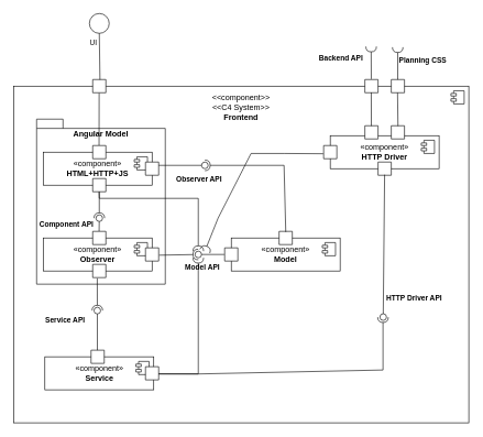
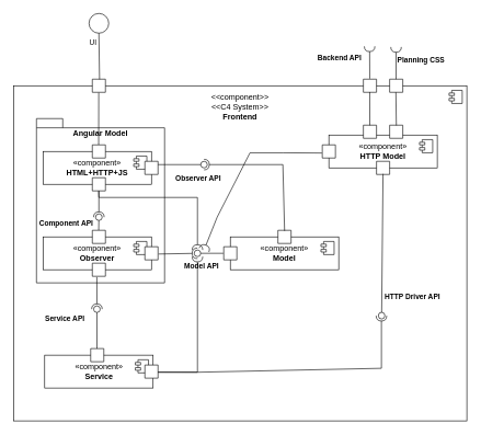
  <mxCell id="0" />
  <mxCell id="1" parent="0" />
  <mxCell id="2" value="&amp;lt;&amp;lt;component&amp;gt;&amp;gt;&lt;div&gt;&amp;lt;&amp;lt;C4 System&amp;gt;&amp;gt;&lt;br&gt;&lt;b&gt;Frontend&lt;/b&gt;&lt;/div&gt;&lt;div&gt;&lt;b&gt;&lt;br&gt;&lt;/b&gt;&lt;/div&gt;&lt;div&gt;&lt;b&gt;&lt;br&gt;&lt;/b&gt;&lt;/div&gt;&lt;div&gt;&lt;b&gt;&lt;br&gt;&lt;/b&gt;&lt;/div&gt;&lt;div&gt;&lt;b&gt;&lt;br&gt;&lt;/b&gt;&lt;/div&gt;&lt;div&gt;&lt;b&gt;&lt;br&gt;&lt;/b&gt;&lt;/div&gt;&lt;div&gt;&lt;b&gt;&lt;br&gt;&lt;/b&gt;&lt;/div&gt;&lt;div&gt;&lt;b&gt;&lt;br&gt;&lt;/b&gt;&lt;/div&gt;&lt;div&gt;&lt;b&gt;&lt;br&gt;&lt;/b&gt;&lt;/div&gt;&lt;div&gt;&lt;b&gt;&lt;br&gt;&lt;/b&gt;&lt;/div&gt;&lt;div&gt;&lt;b&gt;&lt;br&gt;&lt;/b&gt;&lt;/div&gt;&lt;div&gt;&lt;b&gt;&lt;br&gt;&lt;/b&gt;&lt;/div&gt;&lt;div&gt;&lt;b&gt;&lt;br&gt;&lt;/b&gt;&lt;/div&gt;&lt;div&gt;&lt;b&gt;&lt;br&gt;&lt;/b&gt;&lt;/div&gt;&lt;div&gt;&lt;b&gt;&lt;br&gt;&lt;/b&gt;&lt;/div&gt;&lt;div&gt;&lt;b&gt;&lt;br&gt;&lt;/b&gt;&lt;/div&gt;&lt;div&gt;&lt;b&gt;&lt;br&gt;&lt;/b&gt;&lt;/div&gt;&lt;div&gt;&lt;b&gt;&lt;br&gt;&lt;/b&gt;&lt;/div&gt;&lt;div&gt;&lt;b&gt;&lt;br&gt;&lt;/b&gt;&lt;/div&gt;&lt;div&gt;&lt;b&gt;&lt;br&gt;&lt;/b&gt;&lt;/div&gt;&lt;div&gt;&lt;b&gt;&lt;br&gt;&lt;/b&gt;&lt;/div&gt;&lt;div&gt;&lt;b&gt;&lt;br&gt;&lt;/b&gt;&lt;/div&gt;&lt;div&gt;&lt;b&gt;&lt;br&gt;&lt;/b&gt;&lt;/div&gt;&lt;div&gt;&lt;b&gt;&lt;br&gt;&lt;/b&gt;&lt;/div&gt;&lt;div&gt;&lt;b&gt;&lt;br&gt;&lt;/b&gt;&lt;/div&gt;&lt;div&gt;&lt;b&gt;&lt;br&gt;&lt;/b&gt;&lt;/div&gt;&lt;div&gt;&lt;b&gt;&lt;br&gt;&lt;/b&gt;&lt;/div&gt;&lt;div&gt;&lt;b&gt;&lt;br&gt;&lt;/b&gt;&lt;/div&gt;&lt;div&gt;&lt;b&gt;&lt;br&gt;&lt;/b&gt;&lt;/div&gt;&lt;div&gt;&lt;b&gt;&lt;br&gt;&lt;/b&gt;&lt;/div&gt;&lt;div&gt;&lt;b&gt;&lt;br&gt;&lt;/b&gt;&lt;/div&gt;&lt;div&gt;&lt;br&gt;&lt;/div&gt;" style="html=1;dropTarget=0;whiteSpace=wrap;" parent="1" vertex="1"><mxGeometry x="20" y="130" width="690" height="510" as="geometry" /></mxCell>
  <mxCell id="3" value="" style="shape=module;jettyWidth=8;jettyHeight=4;" parent="2" vertex="1"><mxGeometry x="1" width="20" height="20" relative="1" as="geometry"><mxPoint x="-27" y="7" as="offset" /></mxGeometry></mxCell>
  <mxCell id="4" value="" style="verticalLabelPosition=bottom;verticalAlign=top;html=1;shape=mxgraph.basic.rect;fillColor2=none;strokeWidth=1;size=20;indent=5;" parent="1" vertex="1"><mxGeometry x="140" y="120" width="20" height="20" as="geometry" /></mxCell>
  <mxCell id="5" value="" style="ellipse;whiteSpace=wrap;html=1;aspect=fixed;" parent="1" vertex="1"><mxGeometry x="135" y="20" width="30" height="30" as="geometry" /></mxCell>
  <mxCell id="6" value="" style="endArrow=none;html=1;rounded=0;entryX=0.5;entryY=1;entryDx=0;entryDy=0;exitX=0.55;exitY=0.011;exitDx=0;exitDy=0;exitPerimeter=0;" parent="1" source="4" target="5" edge="1"><mxGeometry width="50" height="50" relative="1" as="geometry"><mxPoint x="120" y="130" as="sourcePoint" /><mxPoint x="170" y="80" as="targetPoint" /></mxGeometry></mxCell>
  <mxCell id="7" value="UI" style="edgeLabel;html=1;align=center;verticalAlign=middle;resizable=0;points=[];" parent="6" vertex="1" connectable="0"><mxGeometry x="0.73" y="1" relative="1" as="geometry"><mxPoint x="-9" y="4" as="offset" /></mxGeometry></mxCell>
  <mxCell id="8" value="Angular Model&lt;div&gt;&lt;br&gt;&lt;/div&gt;&lt;div&gt;&lt;br&gt;&lt;/div&gt;&lt;div&gt;&lt;br&gt;&lt;/div&gt;&lt;div&gt;&lt;br&gt;&lt;/div&gt;&lt;div&gt;&lt;br&gt;&lt;/div&gt;&lt;div&gt;&lt;br&gt;&lt;/div&gt;&lt;div&gt;&lt;br&gt;&lt;/div&gt;&lt;div&gt;&lt;br&gt;&lt;/div&gt;&lt;div&gt;&lt;br&gt;&lt;/div&gt;&lt;div&gt;&lt;br&gt;&lt;/div&gt;&lt;div&gt;&lt;br&gt;&lt;/div&gt;&lt;div&gt;&lt;br&gt;&lt;/div&gt;&lt;div&gt;&lt;br&gt;&lt;/div&gt;&lt;div&gt;&lt;br&gt;&lt;/div&gt;&lt;div&gt;&lt;br&gt;&lt;/div&gt;" style="shape=folder;fontStyle=1;spacingTop=10;tabWidth=40;tabHeight=14;tabPosition=left;html=1;whiteSpace=wrap;" vertex="1" parent="1"><mxGeometry x="55" y="180" width="195" height="250" as="geometry" /></mxCell>
  <mxCell id="9" value="«component»&lt;br&gt;&lt;div&gt;&lt;b&gt;HTML+HTTP+JS&lt;/b&gt;&lt;/div&gt;" style="html=1;dropTarget=0;whiteSpace=wrap;" vertex="1" parent="1"><mxGeometry x="65" y="230" width="165" height="50" as="geometry" /></mxCell>
  <mxCell id="10" value="" style="shape=module;jettyWidth=8;jettyHeight=4;" vertex="1" parent="9"><mxGeometry x="1" width="20" height="20" relative="1" as="geometry"><mxPoint x="-27" y="7" as="offset" /></mxGeometry></mxCell>
  <mxCell id="11" value="" style="verticalLabelPosition=bottom;verticalAlign=top;html=1;shape=mxgraph.basic.rect;fillColor2=none;strokeWidth=1;size=20;indent=5;" vertex="1" parent="1"><mxGeometry x="140" y="220" width="20" height="20" as="geometry" /></mxCell>
  <mxCell id="12" value="" style="endArrow=none;html=1;rounded=0;exitX=0.481;exitY=-0.015;exitDx=0;exitDy=0;exitPerimeter=0;entryX=0.488;entryY=1.026;entryDx=0;entryDy=0;entryPerimeter=0;" parent="1" source="11" target="4" edge="1"><mxGeometry width="50" height="50" relative="1" as="geometry"><mxPoint x="149.76" y="160.3" as="sourcePoint" /><mxPoint x="260" y="170" as="targetPoint" /></mxGeometry></mxCell>
  <mxCell id="13" value="" style="verticalLabelPosition=bottom;verticalAlign=top;html=1;shape=mxgraph.basic.rect;fillColor2=none;strokeWidth=1;size=20;indent=5;" vertex="1" parent="1"><mxGeometry x="140" y="270" width="20" height="20" as="geometry" /></mxCell>
  <mxCell id="14" value="«component»&lt;br&gt;&lt;div&gt;&lt;b&gt;Observer&lt;/b&gt;&lt;/div&gt;" style="html=1;dropTarget=0;whiteSpace=wrap;" vertex="1" parent="1"><mxGeometry x="65" y="360" width="165" height="50" as="geometry" /></mxCell>
  <mxCell id="15" value="" style="shape=module;jettyWidth=8;jettyHeight=4;" vertex="1" parent="14"><mxGeometry x="1" width="20" height="20" relative="1" as="geometry"><mxPoint x="-27" y="7" as="offset" /></mxGeometry></mxCell>
  <mxCell id="16" value="" style="verticalLabelPosition=bottom;verticalAlign=top;html=1;shape=mxgraph.basic.rect;fillColor2=none;strokeWidth=1;size=20;indent=5;" vertex="1" parent="1"><mxGeometry x="220" y="245" width="20" height="20" as="geometry" /></mxCell>
  <mxCell id="17" value="" style="verticalLabelPosition=bottom;verticalAlign=top;html=1;shape=mxgraph.basic.rect;fillColor2=none;strokeWidth=1;size=20;indent=5;" vertex="1" parent="1"><mxGeometry x="140" y="350" width="20" height="20" as="geometry" /></mxCell>
  <mxCell id="18" value="" style="verticalLabelPosition=bottom;verticalAlign=top;html=1;shape=mxgraph.basic.rect;fillColor2=none;strokeWidth=1;size=0;indent=5;" vertex="1" parent="1"><mxGeometry x="140" y="400" width="20" height="20" as="geometry" /></mxCell>
  <mxCell id="19" value="" style="verticalLabelPosition=bottom;verticalAlign=top;html=1;shape=mxgraph.basic.rect;fillColor2=none;strokeWidth=1;size=20;indent=5;" vertex="1" parent="1"><mxGeometry x="220" y="375" width="20" height="20" as="geometry" /></mxCell>
  <mxCell id="20" value="«component»&lt;br&gt;&lt;div&gt;&lt;b&gt;Model&lt;/b&gt;&lt;span style=&quot;color: rgba(0, 0, 0, 0); font-family: monospace; font-size: 0px; text-align: start; text-wrap: nowrap; background-color: initial;&quot;&gt;%3CmxGraphModel%3E%3Croot%3E%3CmxCell%20id%3D%220%22%2F%3E%3CmxCell%20id%3D%221%22%20parent%3D%220%22%2F%3E%3CmxCell%20id%3D%222%22%20value%3D%22%C2%ABcomponent%C2%BB%26lt%3Bbr%26gt%3B%26lt%3Bdiv%26gt%3B%26lt%3Bb%26gt%3BHTML%2BCSS%2BJS%26lt%3B%2Fb%26gt%3B%26lt%3B%2Fdiv%26gt%3B%22%20style%3D%22html%3D1%3BdropTarget%3D0%3BwhiteSpace%3Dwrap%3B%22%20vertex%3D%221%22%20parent%3D%221%22%3E%3CmxGeometry%20x%3D%22265%22%20y%3D%22380%22%20width%3D%22165%22%20height%3D%2250%22%20as%3D%22geometry%22%2F%3E%3C%2FmxCell%3E%3CmxCell%20id%3D%223%22%20value%3D%22%22%20style%3D%22shape%3Dmodule%3BjettyWidth%3D8%3BjettyHeight%3D4%3B%22%20vertex%3D%221%22%20parent%3D%222%22%3E%3CmxGeometry%20x%3D%221%22%20width%3D%2220%22%20height%3D%2220%22%20relative%3D%221%22%20as%3D%22geometry%22%3E%3CmxPoint%20x%3D%22-27%22%20y%3D%227%22%20as%3D%22offset%22%2F%3E%3C%2FmxGeometry%3E%3C%2FmxCell%3E%3C%2Froot%3E%3C%2FmxGraphModel%3E&lt;/span&gt;&lt;span style=&quot;color: rgba(0, 0, 0, 0); font-family: monospace; font-size: 0px; text-align: start; text-wrap: nowrap; background-color: initial;&quot;&gt;%3CmxGraphModel%3E%3Croot%3E%3CmxCell%20id%3D%220%22%2F%3E%3CmxCell%20id%3D%221%22%20parent%3D%220%22%2F%3E%3CmxCell%20id%3D%222%22%20value%3D%22%C2%ABcomponent%C2%BB%26lt%3Bbr%26gt%3B%26lt%3Bdiv%26gt%3B%26lt%3Bb%26gt%3BHTML%2BCSS%2BJS%26lt%3B%2Fb%26gt%3B%26lt%3B%2Fdiv%26gt%3B%22%20style%3D%22html%3D1%3BdropTarget%3D0%3BwhiteSpace%3Dwrap%3B%22%20vertex%3D%221%22%20parent%3D%221%22%3E%3CmxGeometry%20x%3D%22265%22%20y%3D%22380%22%20width%3D%22165%22%20height%3D%2250%22%20as%3D%22geometry%22%2F%3E%3C%2FmxCell%3E%3CmxCell%20id%3D%223%22%20value%3D%22%22%20style%3D%22shape%3Dmodule%3BjettyWidth%3D8%3BjettyHeight%3D4%3B%22%20vertex%3D%221%22%20parent%3D%222%22%3E%3CmxGeometry%20x%3D%221%22%20width%3D%2220%22%20height%3D%2220%22%20relative%3D%221%22%20as%3D%22geometry%22%3E%3CmxPoint%20x%3D%22-27%22%20y%3D%227%22%20as%3D%22offset%22%2F%3E%3C%2FmxGeometry%3E%3C%2FmxCell%3E%3C%2Froot%3E%3C%2FmxGraphModel%3E&lt;/span&gt;&lt;/div&gt;" style="html=1;dropTarget=0;whiteSpace=wrap;" vertex="1" parent="1"><mxGeometry x="350" y="360" width="165" height="50" as="geometry" /></mxCell>
  <mxCell id="21" value="" style="shape=module;jettyWidth=8;jettyHeight=4;" vertex="1" parent="20"><mxGeometry x="1" width="20" height="20" relative="1" as="geometry"><mxPoint x="-27" y="7" as="offset" /></mxGeometry></mxCell>
  <mxCell id="22" value="«component»&lt;br&gt;&lt;div&gt;&lt;b&gt;Service&lt;/b&gt;&lt;span style=&quot;color: rgba(0, 0, 0, 0); font-family: monospace; font-size: 0px; text-align: start; text-wrap: nowrap; background-color: initial;&quot;&gt;%3CmxGraphModel%3E%3Croot%3E%3CmxCell%20id%3D%220%22%2F%3E%3CmxCell%20id%3D%221%22%20parent%3D%220%22%2F%3E%3CmxCell%20id%3D%222%22%20value%3D%22%C2%ABcomponent%C2%BB%26lt%3Bbr%26gt%3B%26lt%3Bdiv%26gt%3B%26lt%3Bb%26gt%3BHTML%2BCSS%2BJS%26lt%3B%2Fb%26gt%3B%26lt%3B%2Fdiv%26gt%3B%22%20style%3D%22html%3D1%3BdropTarget%3D0%3BwhiteSpace%3Dwrap%3B%22%20vertex%3D%221%22%20parent%3D%221%22%3E%3CmxGeometry%20x%3D%22265%22%20y%3D%22380%22%20width%3D%22165%22%20height%3D%2250%22%20as%3D%22geometry%22%2F%3E%3C%2FmxCell%3E%3CmxCell%20id%3D%223%22%20value%3D%22%22%20style%3D%22shape%3Dmodule%3BjettyWidth%3D8%3BjettyHeight%3D4%3B%22%20vertex%3D%221%22%20parent%3D%222%22%3E%3CmxGeometry%20x%3D%221%22%20width%3D%2220%22%20height%3D%2220%22%20relative%3D%221%22%20as%3D%22geometry%22%3E%3CmxPoint%20x%3D%22-27%22%20y%3D%227%22%20as%3D%22offset%22%2F%3E%3C%2FmxGeometry%3E%3C%2FmxCell%3E%3C%2Froot%3E%3C%2FmxGraphModel%3E&lt;/span&gt;&lt;/div&gt;" style="html=1;dropTarget=0;whiteSpace=wrap;" vertex="1" parent="1"><mxGeometry x="67.5" y="540" width="165" height="50" as="geometry" /></mxCell>
  <mxCell id="23" value="" style="shape=module;jettyWidth=8;jettyHeight=4;" vertex="1" parent="22"><mxGeometry x="1" width="20" height="20" relative="1" as="geometry"><mxPoint x="-27" y="7" as="offset" /></mxGeometry></mxCell>
- <mxCell id="24" value="«component»&lt;br&gt;&lt;div&gt;&lt;b&gt;HTTP Driver&lt;/b&gt;&lt;/div&gt;" style="html=1;dropTarget=0;whiteSpace=wrap;" vertex="1" parent="1"><mxGeometry x="500" y="205" width="165" height="50" as="geometry" /></mxCell>
+ <mxCell id="24" value="«component»&lt;br&gt;&lt;div&gt;&lt;b&gt;HTTP Model&lt;/b&gt;&lt;/div&gt;" style="html=1;dropTarget=0;whiteSpace=wrap;" vertex="1" parent="1"><mxGeometry x="500" y="205" width="165" height="50" as="geometry" /></mxCell>
  <mxCell id="25" value="" style="shape=module;jettyWidth=8;jettyHeight=4;" vertex="1" parent="24"><mxGeometry x="1" width="20" height="20" relative="1" as="geometry"><mxPoint x="-27" y="7" as="offset" /></mxGeometry></mxCell>
  <mxCell id="26" value="" style="verticalLabelPosition=bottom;verticalAlign=top;html=1;shape=mxgraph.basic.rect;fillColor2=none;strokeWidth=1;size=20;indent=5;" vertex="1" parent="1"><mxGeometry x="340" y="375" width="20" height="20" as="geometry" /></mxCell>
  <mxCell id="27" value="" style="verticalLabelPosition=bottom;verticalAlign=top;html=1;shape=mxgraph.basic.rect;fillColor2=none;strokeWidth=1;size=20;indent=5;" vertex="1" parent="1"><mxGeometry x="422.5" y="350" width="20" height="20" as="geometry" /></mxCell>
  <mxCell id="28" value="" style="verticalLabelPosition=bottom;verticalAlign=top;html=1;shape=mxgraph.basic.rect;fillColor2=none;strokeWidth=1;size=0;indent=5;" vertex="1" parent="1"><mxGeometry x="137.5" y="530" width="20" height="20" as="geometry" /></mxCell>
  <mxCell id="29" value="" style="verticalLabelPosition=bottom;verticalAlign=top;html=1;shape=mxgraph.basic.rect;fillColor2=none;strokeWidth=1;size=20;indent=5;" vertex="1" parent="1"><mxGeometry x="220" y="555" width="20" height="20" as="geometry" /></mxCell>
  <mxCell id="30" value="" style="verticalLabelPosition=bottom;verticalAlign=top;html=1;shape=mxgraph.basic.rect;fillColor2=none;strokeWidth=1;size=20;indent=5;" vertex="1" parent="1"><mxGeometry x="572.5" y="245" width="20" height="20" as="geometry" /></mxCell>
  <mxCell id="31" value="" style="verticalLabelPosition=bottom;verticalAlign=top;html=1;shape=mxgraph.basic.rect;fillColor2=none;strokeWidth=1;size=20;indent=5;" vertex="1" parent="1"><mxGeometry x="490" y="220" width="20" height="20" as="geometry" /></mxCell>
  <mxCell id="32" value="" style="verticalLabelPosition=bottom;verticalAlign=top;html=1;shape=mxgraph.basic.rect;fillColor2=none;strokeWidth=1;size=10;indent=5;" vertex="1" parent="1"><mxGeometry x="552.5" y="190" width="20" height="20" as="geometry" /></mxCell>
  <mxCell id="33" value="" style="verticalLabelPosition=bottom;verticalAlign=top;html=1;shape=mxgraph.basic.rect;fillColor2=none;strokeWidth=1;size=20;indent=5;" vertex="1" parent="1"><mxGeometry x="592.5" y="190" width="20" height="20" as="geometry" /></mxCell>
  <mxCell id="34" value="" style="rounded=0;orthogonalLoop=1;jettySize=auto;html=1;endArrow=halfCircle;endFill=0;endSize=6;strokeWidth=1;sketch=0;exitX=0.505;exitY=0.046;exitDx=0;exitDy=0;exitPerimeter=0;" edge="1" parent="1" source="27"><mxGeometry relative="1" as="geometry"><mxPoint x="310" y="335" as="sourcePoint" /><mxPoint x="310" y="250" as="targetPoint" /><Array as="points"><mxPoint x="430" y="250" /></Array></mxGeometry></mxCell>
  <mxCell id="35" value="" style="rounded=0;orthogonalLoop=1;jettySize=auto;html=1;endArrow=oval;endFill=0;sketch=0;sourcePerimeterSpacing=0;targetPerimeterSpacing=0;endSize=10;exitX=1;exitY=0.25;exitDx=0;exitDy=0;exitPerimeter=0;" edge="1" parent="1" source="16"><mxGeometry relative="1" as="geometry"><mxPoint x="270" y="335" as="sourcePoint" /><mxPoint x="310" y="250" as="targetPoint" /></mxGeometry></mxCell>
  <mxCell id="36" value="&lt;b&gt;Observer API&lt;/b&gt;" style="edgeLabel;html=1;align=center;verticalAlign=middle;resizable=0;points=[];" vertex="1" connectable="0" parent="35"><mxGeometry x="0.725" y="-1" relative="1" as="geometry"><mxPoint y="19" as="offset" /></mxGeometry></mxCell>
  <mxCell id="37" value="" style="ellipse;whiteSpace=wrap;html=1;align=center;aspect=fixed;fillColor=none;strokeColor=none;resizable=0;perimeter=centerPerimeter;rotatable=0;allowArrows=0;points=[];outlineConnect=1;" vertex="1" parent="1"><mxGeometry x="285" y="330" width="10" height="10" as="geometry" /></mxCell>
  <mxCell id="38" value="" style="rounded=0;orthogonalLoop=1;jettySize=auto;html=1;endArrow=oval;endFill=0;sketch=0;sourcePerimeterSpacing=0;targetPerimeterSpacing=0;endSize=10;exitX=-0.029;exitY=0.5;exitDx=0;exitDy=0;exitPerimeter=0;" edge="1" parent="1" source="26"><mxGeometry relative="1" as="geometry"><mxPoint x="250" y="359.29" as="sourcePoint" /><mxPoint x="300" y="385" as="targetPoint" /></mxGeometry></mxCell>
  <mxCell id="39" value="&lt;b&gt;Model API&lt;/b&gt;" style="edgeLabel;html=1;align=center;verticalAlign=middle;resizable=0;points=[];" vertex="1" connectable="0" parent="38"><mxGeometry x="0.725" y="-1" relative="1" as="geometry"><mxPoint y="19" as="offset" /></mxGeometry></mxCell>
  <mxCell id="40" value="" style="rounded=0;orthogonalLoop=1;jettySize=auto;html=1;endArrow=halfCircle;endFill=0;endSize=6;strokeWidth=1;sketch=0;exitX=0.481;exitY=1.013;exitDx=0;exitDy=0;exitPerimeter=0;" edge="1" parent="1" source="13"><mxGeometry relative="1" as="geometry"><mxPoint x="443" y="361" as="sourcePoint" /><mxPoint x="300" y="380" as="targetPoint" /><Array as="points"><mxPoint x="150" y="300" /><mxPoint x="300" y="300" /></Array></mxGeometry></mxCell>
  <mxCell id="41" value="" style="rounded=0;orthogonalLoop=1;jettySize=auto;html=1;endArrow=halfCircle;endFill=0;endSize=6;strokeWidth=1;sketch=0;exitX=1.038;exitY=0.555;exitDx=0;exitDy=0;exitPerimeter=0;" edge="1" parent="1" source="19"><mxGeometry relative="1" as="geometry"><mxPoint x="203" y="460.5" as="sourcePoint" /><mxPoint x="300" y="385" as="targetPoint" /><Array as="points" /></mxGeometry></mxCell>
  <mxCell id="42" value="" style="rounded=0;orthogonalLoop=1;jettySize=auto;html=1;endArrow=halfCircle;endFill=0;endSize=6;strokeWidth=1;sketch=0;exitX=0.995;exitY=0.543;exitDx=0;exitDy=0;exitPerimeter=0;" edge="1" parent="1" source="29"><mxGeometry relative="1" as="geometry"><mxPoint x="443" y="361" as="sourcePoint" /><mxPoint x="300" y="390" as="targetPoint" /><Array as="points"><mxPoint x="300" y="566" /></Array></mxGeometry></mxCell>
  <mxCell id="43" value="" style="rounded=0;orthogonalLoop=1;jettySize=auto;html=1;endArrow=oval;endFill=0;sketch=0;sourcePerimeterSpacing=0;targetPerimeterSpacing=0;endSize=10;exitX=0.485;exitY=-0.012;exitDx=0;exitDy=0;exitPerimeter=0;entryX=0.487;entryY=0.6;entryDx=0;entryDy=0;entryPerimeter=0;" edge="1" parent="1" source="17" target="8"><mxGeometry relative="1" as="geometry"><mxPoint x="165" y="384.7" as="sourcePoint" /><mxPoint x="126" y="384.7" as="targetPoint" /></mxGeometry></mxCell>
  <mxCell id="44" value="&lt;b&gt;Component API&lt;/b&gt;" style="edgeLabel;html=1;align=center;verticalAlign=middle;resizable=0;points=[];" vertex="1" connectable="0" parent="43"><mxGeometry x="0.725" y="-1" relative="1" as="geometry"><mxPoint x="-51" y="7" as="offset" /></mxGeometry></mxCell>
  <mxCell id="45" value="" style="rounded=0;orthogonalLoop=1;jettySize=auto;html=1;endArrow=halfCircle;endFill=0;endSize=6;strokeWidth=1;sketch=0;exitX=0.5;exitY=1;exitDx=0;exitDy=0;exitPerimeter=0;" edge="1" parent="1" source="13"><mxGeometry relative="1" as="geometry"><mxPoint x="443" y="361" as="sourcePoint" /><mxPoint x="150" y="330" as="targetPoint" /><Array as="points" /></mxGeometry></mxCell>
  <mxCell id="46" value="" style="rounded=0;orthogonalLoop=1;jettySize=auto;html=1;endArrow=oval;endFill=0;sketch=0;sourcePerimeterSpacing=0;targetPerimeterSpacing=0;endSize=10;exitX=0.485;exitY=-0.012;exitDx=0;exitDy=0;exitPerimeter=0;" edge="1" parent="1"><mxGeometry relative="1" as="geometry"><mxPoint x="147.08" y="530" as="sourcePoint" /><mxPoint x="147" y="470" as="targetPoint" /></mxGeometry></mxCell>
  <mxCell id="47" value="&lt;b&gt;Service API&lt;/b&gt;" style="edgeLabel;html=1;align=center;verticalAlign=middle;resizable=0;points=[];" vertex="1" connectable="0" parent="46"><mxGeometry x="0.725" y="-1" relative="1" as="geometry"><mxPoint x="-51" y="7" as="offset" /></mxGeometry></mxCell>
  <mxCell id="48" value="" style="rounded=0;orthogonalLoop=1;jettySize=auto;html=1;endArrow=halfCircle;endFill=0;endSize=6;strokeWidth=1;sketch=0;exitX=0.346;exitY=1.057;exitDx=0;exitDy=0;exitPerimeter=0;" edge="1" parent="1" source="18"><mxGeometry relative="1" as="geometry"><mxPoint x="147.08" y="470" as="sourcePoint" /><mxPoint x="147" y="470" as="targetPoint" /><Array as="points" /></mxGeometry></mxCell>
  <mxCell id="49" value="" style="rounded=0;orthogonalLoop=1;jettySize=auto;html=1;endArrow=halfCircle;endFill=0;endSize=6;strokeWidth=1;sketch=0;exitX=-0.03;exitY=0.62;exitDx=0;exitDy=0;exitPerimeter=0;" edge="1" parent="1" source="31"><mxGeometry relative="1" as="geometry"><mxPoint x="443" y="361" as="sourcePoint" /><mxPoint x="310" y="380" as="targetPoint" /><Array as="points"><mxPoint x="430" y="232" /><mxPoint x="380" y="232" /><mxPoint x="330" y="330" /></Array></mxGeometry></mxCell>
  <mxCell id="50" value="" style="rounded=0;orthogonalLoop=1;jettySize=auto;html=1;endArrow=oval;endFill=0;sketch=0;sourcePerimeterSpacing=0;targetPerimeterSpacing=0;endSize=10;exitX=0.496;exitY=0.958;exitDx=0;exitDy=0;exitPerimeter=0;entryX=0.812;entryY=0.686;entryDx=0;entryDy=0;entryPerimeter=0;" edge="1" parent="1" source="30" target="2"><mxGeometry relative="1" as="geometry"><mxPoint x="572.5" y="304.47" as="sourcePoint" /><mxPoint x="642.5" y="304.47" as="targetPoint" /></mxGeometry></mxCell>
  <mxCell id="51" value="&lt;b&gt;HTTP Driver API&lt;/b&gt;" style="edgeLabel;html=1;align=center;verticalAlign=middle;resizable=0;points=[];" vertex="1" connectable="0" parent="50"><mxGeometry x="0.725" y="-1" relative="1" as="geometry"><mxPoint x="47" as="offset" /></mxGeometry></mxCell>
  <mxCell id="52" value="" style="rounded=0;orthogonalLoop=1;jettySize=auto;html=1;endArrow=halfCircle;endFill=0;endSize=6;strokeWidth=1;sketch=0;exitX=0.995;exitY=0.543;exitDx=0;exitDy=0;exitPerimeter=0;" edge="1" parent="1"><mxGeometry relative="1" as="geometry"><mxPoint x="240" y="566" as="sourcePoint" /><mxPoint x="580" y="480" as="targetPoint" /><Array as="points"><mxPoint x="300" y="566" /><mxPoint x="580" y="560" /></Array></mxGeometry></mxCell>
  <mxCell id="53" value="" style="verticalLabelPosition=bottom;verticalAlign=top;html=1;shape=mxgraph.basic.rect;fillColor2=none;strokeWidth=1;size=10;indent=5;" vertex="1" parent="1"><mxGeometry x="552.5" y="120" width="20" height="20" as="geometry" /></mxCell>
  <mxCell id="54" value="" style="verticalLabelPosition=bottom;verticalAlign=top;html=1;shape=mxgraph.basic.rect;fillColor2=none;strokeWidth=1;size=10;indent=5;" vertex="1" parent="1"><mxGeometry x="592.5" y="120" width="20" height="20" as="geometry" /></mxCell>
  <mxCell id="55" value="" style="endArrow=none;html=1;rounded=0;entryX=0.484;entryY=0.981;entryDx=0;entryDy=0;entryPerimeter=0;exitX=0.492;exitY=0.013;exitDx=0;exitDy=0;exitPerimeter=0;" edge="1" parent="1" source="32" target="53"><mxGeometry width="50" height="50" relative="1" as="geometry"><mxPoint x="550" y="280" as="sourcePoint" /><mxPoint x="600" y="230" as="targetPoint" /></mxGeometry></mxCell>
  <mxCell id="56" value="" style="endArrow=none;html=1;rounded=0;entryX=0.438;entryY=1.087;entryDx=0;entryDy=0;entryPerimeter=0;exitX=0.509;exitY=0.017;exitDx=0;exitDy=0;exitPerimeter=0;" edge="1" parent="1" source="33"><mxGeometry width="50" height="50" relative="1" as="geometry"><mxPoint x="603" y="188" as="sourcePoint" /><mxPoint x="602" y="140" as="targetPoint" /></mxGeometry></mxCell>
  <mxCell id="57" value="" style="rounded=0;orthogonalLoop=1;jettySize=auto;html=1;endArrow=halfCircle;endFill=0;endSize=6;strokeWidth=1;sketch=0;exitX=0.486;exitY=-0.039;exitDx=0;exitDy=0;exitPerimeter=0;" edge="1" parent="1" source="53"><mxGeometry relative="1" as="geometry"><mxPoint x="551.59" y="20" as="sourcePoint" /><mxPoint x="562" y="70" as="targetPoint" /><Array as="points" /></mxGeometry></mxCell>
  <mxCell id="58" value="&lt;b&gt;Backend API&lt;/b&gt;" style="edgeLabel;html=1;align=center;verticalAlign=middle;resizable=0;points=[];" vertex="1" connectable="0" parent="57"><mxGeometry x="0.286" relative="1" as="geometry"><mxPoint x="-47" as="offset" /></mxGeometry></mxCell>
  <mxCell id="59" value="" style="rounded=0;orthogonalLoop=1;jettySize=auto;html=1;endArrow=halfCircle;endFill=0;endSize=6;strokeWidth=1;sketch=0;exitX=0.486;exitY=-0.039;exitDx=0;exitDy=0;exitPerimeter=0;" edge="1" parent="1"><mxGeometry relative="1" as="geometry"><mxPoint x="602.28" y="120" as="sourcePoint" /><mxPoint x="602.28" y="71" as="targetPoint" /><Array as="points" /></mxGeometry></mxCell>
  <mxCell id="60" value="&lt;b&gt;Planning CSS&lt;/b&gt;" style="edgeLabel;html=1;align=center;verticalAlign=middle;resizable=0;points=[];" vertex="1" connectable="0" parent="1"><mxGeometry x="639.998" y="90.001" as="geometry" /></mxCell>
